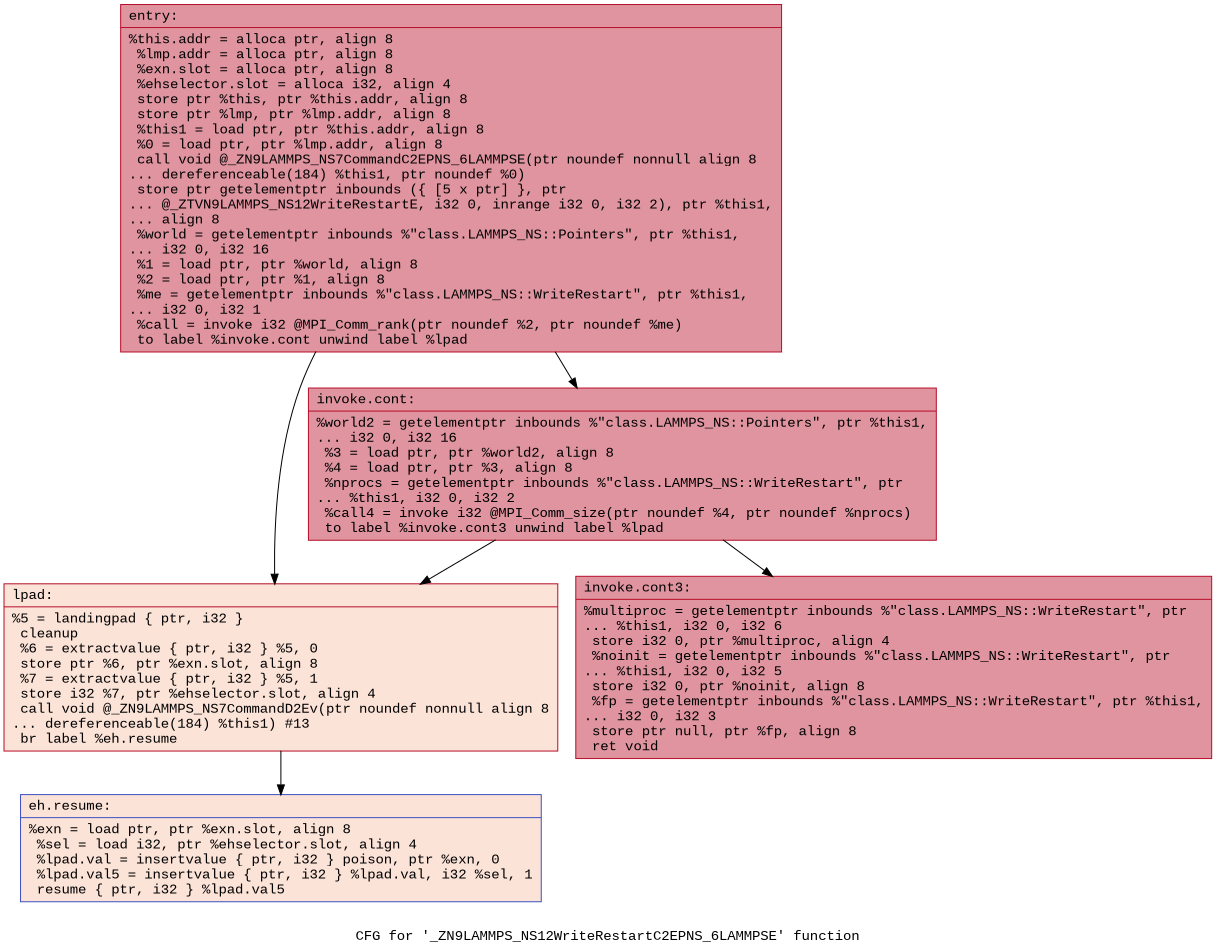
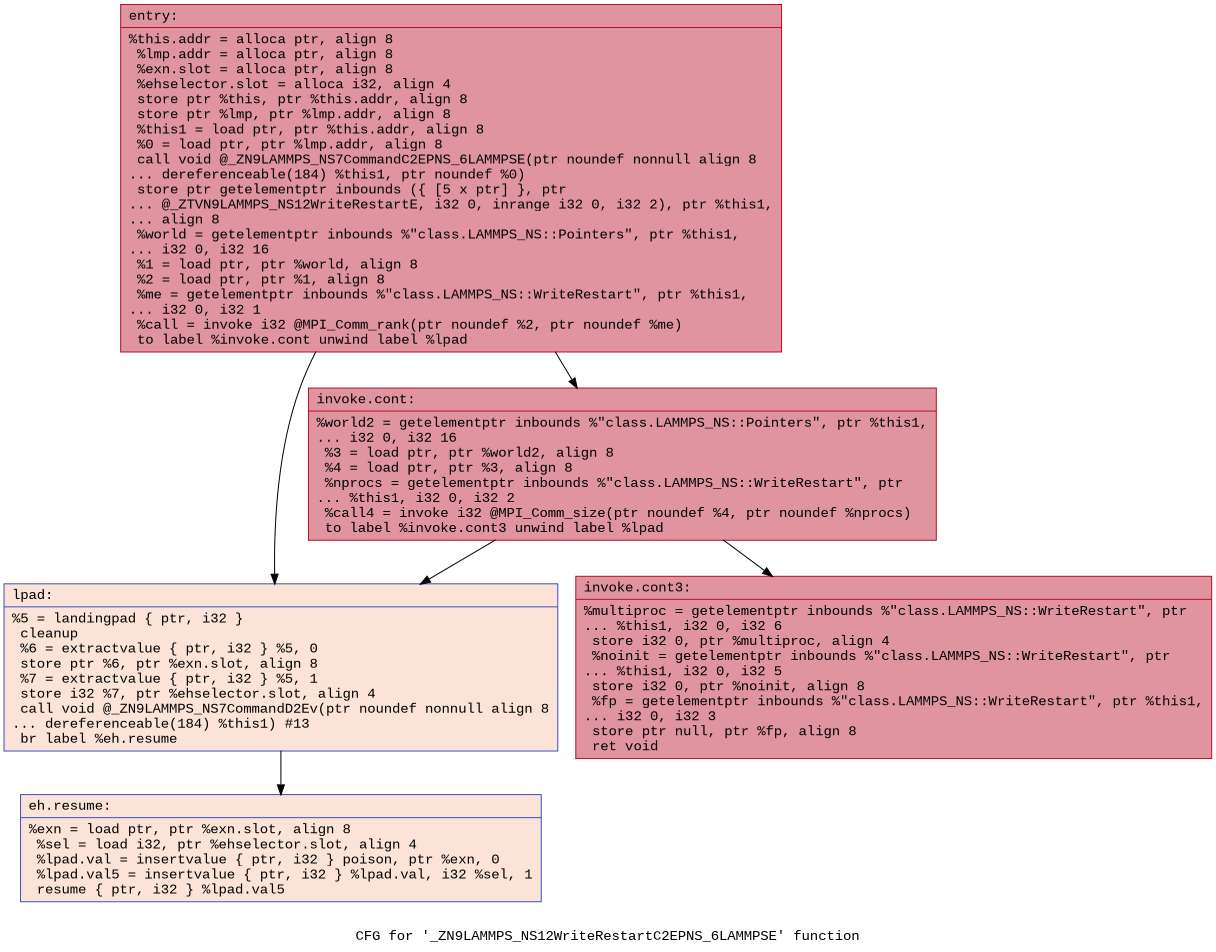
  digraph {
    label="CFG for '_ZN9LAMMPS_NS12WriteRestartC2EPNS_6LAMMPSE' function"
    fontname="Liberation Mono"
    node [color="#b70d28ff" fillcolor="#b70d2870" fontname="Liberation Mono" shape=record style=filled]
    edge [fontname="Liberation Mono"]
    n1 [label="{entry:\l|  %this.addr = alloca ptr, align 8\l  %lmp.addr = alloca ptr, align 8\l  %exn.slot = alloca ptr, align 8\l  %ehselector.slot = alloca i32, align 4\l  store ptr %this, ptr %this.addr, align 8\l  store ptr %lmp, ptr %lmp.addr, align 8\l  %this1 = load ptr, ptr %this.addr, align 8\l  %0 = load ptr, ptr %lmp.addr, align 8\l  call void @_ZN9LAMMPS_NS7CommandC2EPNS_6LAMMPSE(ptr noundef nonnull align 8\l... dereferenceable(184) %this1, ptr noundef %0)\l  store ptr getelementptr inbounds (\{ [5 x ptr] \}, ptr\l... @_ZTVN9LAMMPS_NS12WriteRestartE, i32 0, inrange i32 0, i32 2), ptr %this1,\l... align 8\l  %world = getelementptr inbounds %\"class.LAMMPS_NS::Pointers\", ptr %this1,\l... i32 0, i32 16\l  %1 = load ptr, ptr %world, align 8\l  %2 = load ptr, ptr %1, align 8\l  %me = getelementptr inbounds %\"class.LAMMPS_NS::WriteRestart\", ptr %this1,\l... i32 0, i32 1\l  %call = invoke i32 @MPI_Comm_rank(ptr noundef %2, ptr noundef %me)\l          to label %invoke.cont unwind label %lpad\l}"]
    n2 [label="{invoke.cont:\l|  %world2 = getelementptr inbounds %\"class.LAMMPS_NS::Pointers\", ptr %this1,\l... i32 0, i32 16\l  %3 = load ptr, ptr %world2, align 8\l  %4 = load ptr, ptr %3, align 8\l  %nprocs = getelementptr inbounds %\"class.LAMMPS_NS::WriteRestart\", ptr\l... %this1, i32 0, i32 2\l  %call4 = invoke i32 @MPI_Comm_size(ptr noundef %4, ptr noundef %nprocs)\l          to label %invoke.cont3 unwind label %lpad\l}"]
-   n3 [fillcolor="#f6bfa670" label="{lpad:\l|  %5 = landingpad \{ ptr, i32 \}\l          cleanup\l  %6 = extractvalue \{ ptr, i32 \} %5, 0\l  store ptr %6, ptr %exn.slot, align 8\l  %7 = extractvalue \{ ptr, i32 \} %5, 1\l  store i32 %7, ptr %ehselector.slot, align 4\l  call void @_ZN9LAMMPS_NS7CommandD2Ev(ptr noundef nonnull align 8\l... dereferenceable(184) %this1) #13\l  br label %eh.resume\l}"]
+   n3 [color="#3d50c3ff" fillcolor="#f6bfa670" label="{lpad:\l|  %5 = landingpad \{ ptr, i32 \}\l          cleanup\l  %6 = extractvalue \{ ptr, i32 \} %5, 0\l  store ptr %6, ptr %exn.slot, align 8\l  %7 = extractvalue \{ ptr, i32 \} %5, 1\l  store i32 %7, ptr %ehselector.slot, align 4\l  call void @_ZN9LAMMPS_NS7CommandD2Ev(ptr noundef nonnull align 8\l... dereferenceable(184) %this1) #13\l  br label %eh.resume\l}"]
    n4 [label="{invoke.cont3:\l|  %multiproc = getelementptr inbounds %\"class.LAMMPS_NS::WriteRestart\", ptr\l... %this1, i32 0, i32 6\l  store i32 0, ptr %multiproc, align 4\l  %noinit = getelementptr inbounds %\"class.LAMMPS_NS::WriteRestart\", ptr\l... %this1, i32 0, i32 5\l  store i32 0, ptr %noinit, align 8\l  %fp = getelementptr inbounds %\"class.LAMMPS_NS::WriteRestart\", ptr %this1,\l... i32 0, i32 3\l  store ptr null, ptr %fp, align 8\l  ret void\l}"]
    n5 [color="#3d50c3ff" fillcolor="#f6bfa670" label="{eh.resume:\l|  %exn = load ptr, ptr %exn.slot, align 8\l  %sel = load i32, ptr %ehselector.slot, align 4\l  %lpad.val = insertvalue \{ ptr, i32 \} poison, ptr %exn, 0\l  %lpad.val5 = insertvalue \{ ptr, i32 \} %lpad.val, i32 %sel, 1\l  resume \{ ptr, i32 \} %lpad.val5\l}"]
    n1 -> n2
    n1 -> n3
    n2 -> n3
    n2 -> n4
    n3 -> n5
  }
